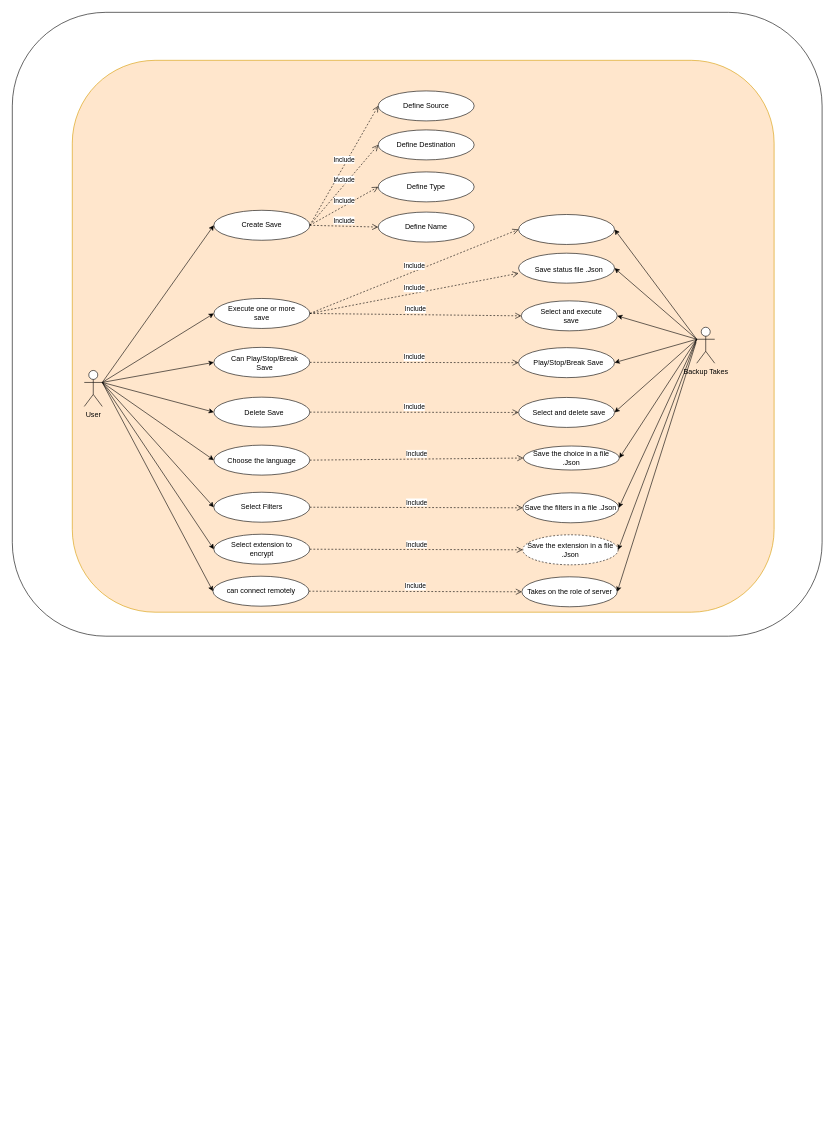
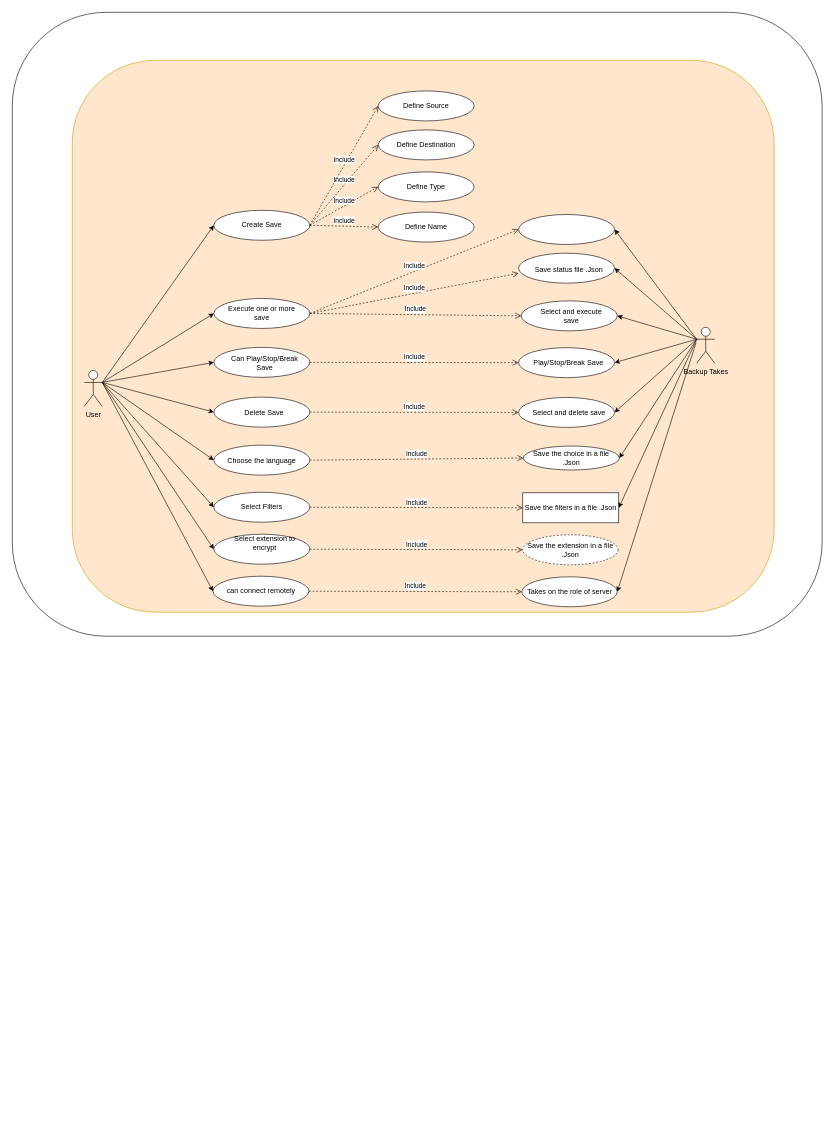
  <mxCell id="0" />
  <mxCell id="1" parent="0" />
  <mxCell id="2" style="edgeStyle=orthogonalEdgeStyle;rounded=0;orthogonalLoop=1;jettySize=auto;html=1;entryX=0.5;entryY=1;entryDx=0;entryDy=0;" parent="1" edge="1"><mxGeometry relative="1" as="geometry"><mxPoint x="820" y="1870" as="sourcePoint" /></mxGeometry></mxCell>
  <mxCell id="3" style="edgeStyle=orthogonalEdgeStyle;rounded=0;orthogonalLoop=1;jettySize=auto;html=1;entryX=0.5;entryY=1;entryDx=0;entryDy=0;" parent="1" edge="1"><mxGeometry relative="1" as="geometry"><mxPoint x="880" y="1660" as="sourcePoint" /></mxGeometry></mxCell>
  <mxCell id="4" value="" style="rounded=1;whiteSpace=wrap;html=1;" vertex="1" parent="1"><mxGeometry x="20" y="20" width="1350" height="1040" as="geometry" /></mxCell>
  <mxCell id="5" value="" style="rounded=1;whiteSpace=wrap;html=1;fillColor=#ffe6cc;strokeColor=#d79b00;" vertex="1" parent="1"><mxGeometry x="120" y="100" width="1170" height="920" as="geometry" /></mxCell>
  <mxCell id="6" value="" style="ellipse;whiteSpace=wrap;html=1;" vertex="1" parent="1"><mxGeometry x="356" y="741.5" width="160" height="50" as="geometry" /></mxCell>
  <mxCell id="7" value="" style="ellipse;whiteSpace=wrap;html=1;" vertex="1" parent="1"><mxGeometry x="864" y="579" width="160" height="50" as="geometry" /></mxCell>
  <mxCell id="8" value="" style="ellipse;whiteSpace=wrap;html=1;" vertex="1" parent="1"><mxGeometry x="864" y="421.5" width="160" height="50" as="geometry" /></mxCell>
  <mxCell id="9" value="Choose the language" style="text;html=1;strokeColor=none;fillColor=none;align=center;verticalAlign=middle;whiteSpace=wrap;rounded=0;" vertex="1" parent="1"><mxGeometry x="376" y="756.5" width="120" height="20" as="geometry" /></mxCell>
  <mxCell id="10" value="" style="ellipse;whiteSpace=wrap;html=1;" vertex="1" parent="1"><mxGeometry x="630" y="353" width="160" height="50" as="geometry" /></mxCell>
  <mxCell id="11" value="" style="ellipse;whiteSpace=wrap;html=1;" vertex="1" parent="1"><mxGeometry x="630" y="286" width="160" height="50" as="geometry" /></mxCell>
  <mxCell id="12" value="" style="ellipse;whiteSpace=wrap;html=1;" vertex="1" parent="1"><mxGeometry x="630" y="216" width="160" height="50" as="geometry" /></mxCell>
  <mxCell id="13" value="" style="ellipse;whiteSpace=wrap;html=1;" vertex="1" parent="1"><mxGeometry x="630" y="151" width="160" height="50" as="geometry" /></mxCell>
  <mxCell id="14" value="Play/Stop/Break Save" style="text;html=1;strokeColor=none;fillColor=none;align=center;verticalAlign=middle;whiteSpace=wrap;rounded=0;" vertex="1" parent="1"><mxGeometry x="884" y="594" width="127" height="20" as="geometry" /></mxCell>
  <mxCell id="15" value="Define Name" style="text;html=1;strokeColor=none;fillColor=none;align=center;verticalAlign=middle;whiteSpace=wrap;rounded=0;" vertex="1" parent="1"><mxGeometry x="660" y="365.5" width="100" height="25" as="geometry" /></mxCell>
  <mxCell id="16" value="Define&amp;nbsp;Type" style="text;html=1;strokeColor=none;fillColor=none;align=center;verticalAlign=middle;whiteSpace=wrap;rounded=0;" vertex="1" parent="1"><mxGeometry x="650" y="301" width="120" height="20" as="geometry" /></mxCell>
  <mxCell id="17" value="Define&amp;nbsp;Source" style="text;html=1;strokeColor=none;fillColor=none;align=center;verticalAlign=middle;whiteSpace=wrap;rounded=0;" vertex="1" parent="1"><mxGeometry x="650" y="166" width="120" height="20" as="geometry" /></mxCell>
  <mxCell id="18" value="Define&amp;nbsp;Destination" style="text;html=1;strokeColor=none;fillColor=none;align=center;verticalAlign=middle;whiteSpace=wrap;rounded=0;" vertex="1" parent="1"><mxGeometry x="650" y="231" width="120" height="20" as="geometry" /></mxCell>
  <mxCell id="19" value="Backup Takes" style="shape=umlActor;verticalLabelPosition=bottom;verticalAlign=top;html=1;outlineConnect=0;" vertex="1" parent="1"><mxGeometry x="1161" y="545" width="30" height="60" as="geometry" /></mxCell>
  <mxCell id="20" value="" style="endArrow=classic;html=1;rounded=0;exitX=0;exitY=0.333;exitDx=0;exitDy=0;exitPerimeter=0;entryX=1;entryY=0.5;entryDx=0;entryDy=0;" edge="1" parent="1" source="19" target="8"><mxGeometry width="50" height="50" relative="1" as="geometry"><mxPoint x="1052" y="517" as="sourcePoint" /><mxPoint x="1024" y="558" as="targetPoint" /></mxGeometry></mxCell>
  <mxCell id="21" value="" style="endArrow=classic;html=1;rounded=0;exitX=0;exitY=0.333;exitDx=0;exitDy=0;exitPerimeter=0;entryX=1;entryY=0.5;entryDx=0;entryDy=0;" edge="1" parent="1" source="19" target="7"><mxGeometry width="50" height="50" relative="1" as="geometry"><mxPoint x="1150" y="575" as="sourcePoint" /><mxPoint x="1019" y="618" as="targetPoint" /></mxGeometry></mxCell>
  <mxCell id="22" value="" style="endArrow=classic;html=1;rounded=0;entryX=0;entryY=0.5;entryDx=0;entryDy=0;exitX=1;exitY=0.333;exitDx=0;exitDy=0;exitPerimeter=0;" edge="1" parent="1" source="32" target="6"><mxGeometry width="50" height="50" relative="1" as="geometry"><mxPoint x="212" y="800" as="sourcePoint" /><mxPoint x="361" y="455" as="targetPoint" /></mxGeometry></mxCell>
  <mxCell id="23" value="" style="ellipse;whiteSpace=wrap;html=1;" vertex="1" parent="1"><mxGeometry x="356" y="350" width="160" height="50" as="geometry" /></mxCell>
  <mxCell id="24" value="" style="ellipse;whiteSpace=wrap;html=1;" vertex="1" parent="1"><mxGeometry x="356" y="578.5" width="160" height="50" as="geometry" /></mxCell>
  <mxCell id="25" value="" style="ellipse;whiteSpace=wrap;html=1;" vertex="1" parent="1"><mxGeometry x="356" y="661.5" width="160" height="50" as="geometry" /></mxCell>
  <mxCell id="26" value="" style="ellipse;whiteSpace=wrap;html=1;" vertex="1" parent="1"><mxGeometry x="864" y="662" width="160" height="50" as="geometry" /></mxCell>
  <mxCell id="27" value="" style="endArrow=classic;html=1;rounded=0;entryX=1;entryY=0.5;entryDx=0;entryDy=0;exitX=0;exitY=0.333;exitDx=0;exitDy=0;exitPerimeter=0;" edge="1" parent="1" source="19" target="26"><mxGeometry width="50" height="50" relative="1" as="geometry"><mxPoint x="1141" y="568" as="sourcePoint" /><mxPoint x="1034" y="580" as="targetPoint" /></mxGeometry></mxCell>
  <mxCell id="28" value="Create Save" style="text;html=1;strokeColor=none;fillColor=none;align=center;verticalAlign=middle;whiteSpace=wrap;rounded=0;" vertex="1" parent="1"><mxGeometry x="371" y="365" width="130" height="20" as="geometry" /></mxCell>
  <mxCell id="29" value="Delete Save" style="text;html=1;strokeColor=none;fillColor=none;align=center;verticalAlign=middle;whiteSpace=wrap;rounded=0;" vertex="1" parent="1"><mxGeometry x="375" y="676.5" width="130" height="20" as="geometry" /></mxCell>
  <mxCell id="30" value="Can Play/Stop/Break Save" style="text;html=1;strokeColor=none;fillColor=none;align=center;verticalAlign=middle;whiteSpace=wrap;rounded=0;" vertex="1" parent="1"><mxGeometry x="376" y="593.5" width="130" height="20" as="geometry" /></mxCell>
  <mxCell id="31" value="Select and delete save" style="text;html=1;strokeColor=none;fillColor=none;align=center;verticalAlign=middle;whiteSpace=wrap;rounded=0;" vertex="1" parent="1"><mxGeometry x="880" y="677" width="137" height="20" as="geometry" /></mxCell>
  <mxCell id="32" value="User" style="shape=umlActor;verticalLabelPosition=bottom;verticalAlign=top;html=1;outlineConnect=0;" vertex="1" parent="1"><mxGeometry x="140" y="617" width="30" height="60" as="geometry" /></mxCell>
  <mxCell id="33" value="Include" style="html=1;verticalAlign=bottom;endArrow=open;dashed=1;endSize=8;rounded=0;exitX=1;exitY=0.5;exitDx=0;exitDy=0;entryX=0;entryY=0.5;entryDx=0;entryDy=0;" edge="1" parent="1" source="24" target="7"><mxGeometry relative="1" as="geometry"><mxPoint x="611" y="698" as="sourcePoint" /><mxPoint x="685" y="580" as="targetPoint" /></mxGeometry></mxCell>
  <mxCell id="34" value="Include" style="html=1;verticalAlign=bottom;endArrow=open;dashed=1;endSize=8;rounded=0;exitX=1;exitY=0.5;exitDx=0;exitDy=0;entryX=0;entryY=0.5;entryDx=0;entryDy=0;" edge="1" parent="1" source="25" target="26"><mxGeometry relative="1" as="geometry"><mxPoint x="541" y="734" as="sourcePoint" /><mxPoint x="894" y="734" as="targetPoint" /></mxGeometry></mxCell>
  <mxCell id="35" value="" style="endArrow=classic;html=1;rounded=0;entryX=0;entryY=0.5;entryDx=0;entryDy=0;exitX=1;exitY=0.333;exitDx=0;exitDy=0;exitPerimeter=0;" edge="1" parent="1" source="32" target="25"><mxGeometry width="50" height="50" relative="1" as="geometry"><mxPoint x="171" y="647" as="sourcePoint" /><mxPoint x="361" y="815" as="targetPoint" /></mxGeometry></mxCell>
  <mxCell id="36" value="" style="endArrow=classic;html=1;rounded=0;entryX=0;entryY=0.5;entryDx=0;entryDy=0;exitX=1;exitY=0.333;exitDx=0;exitDy=0;exitPerimeter=0;" edge="1" parent="1" source="32" target="24"><mxGeometry width="50" height="50" relative="1" as="geometry"><mxPoint x="180" y="647" as="sourcePoint" /><mxPoint x="361" y="735" as="targetPoint" /></mxGeometry></mxCell>
  <mxCell id="37" value="" style="endArrow=classic;html=1;rounded=0;entryX=0;entryY=0.5;entryDx=0;entryDy=0;exitX=1;exitY=0.333;exitDx=0;exitDy=0;exitPerimeter=0;" edge="1" parent="1" source="32" target="23"><mxGeometry width="50" height="50" relative="1" as="geometry"><mxPoint x="180" y="647" as="sourcePoint" /><mxPoint x="361" y="652" as="targetPoint" /></mxGeometry></mxCell>
  <mxCell id="38" value="" style="ellipse;whiteSpace=wrap;html=1;" vertex="1" parent="1"><mxGeometry x="356" y="497" width="160" height="50" as="geometry" /></mxCell>
  <mxCell id="39" value="" style="endArrow=classic;html=1;rounded=0;entryX=0;entryY=0.5;entryDx=0;entryDy=0;exitX=1;exitY=0.333;exitDx=0;exitDy=0;exitPerimeter=0;" edge="1" parent="1" source="32" target="38"><mxGeometry width="50" height="50" relative="1" as="geometry"><mxPoint x="180" y="647" as="sourcePoint" /><mxPoint x="366" y="718.5" as="targetPoint" /></mxGeometry></mxCell>
  <mxCell id="40" value="Execute one or more save" style="text;html=1;strokeColor=none;fillColor=none;align=center;verticalAlign=middle;whiteSpace=wrap;rounded=0;" vertex="1" parent="1"><mxGeometry x="371" y="512" width="130" height="20" as="geometry" /></mxCell>
  <mxCell id="41" value="" style="ellipse;whiteSpace=wrap;html=1;" vertex="1" parent="1"><mxGeometry x="868.5" y="501" width="160" height="50" as="geometry" /></mxCell>
  <mxCell id="42" value="" style="endArrow=classic;html=1;rounded=0;exitX=0;exitY=0.333;exitDx=0;exitDy=0;exitPerimeter=0;entryX=1;entryY=0.5;entryDx=0;entryDy=0;" edge="1" parent="1" source="19" target="41"><mxGeometry width="50" height="50" relative="1" as="geometry"><mxPoint x="1161" y="487.5" as="sourcePoint" /><mxPoint x="1024" y="480.5" as="targetPoint" /></mxGeometry></mxCell>
  <mxCell id="43" value="" style="ellipse;whiteSpace=wrap;html=1;" vertex="1" parent="1"><mxGeometry x="864" y="357" width="160" height="50" as="geometry" /></mxCell>
  <mxCell id="44" value="Save status file .Json" style="text;html=1;strokeColor=none;fillColor=none;align=center;verticalAlign=middle;whiteSpace=wrap;rounded=0;" vertex="1" parent="1"><mxGeometry x="882.5" y="440" width="130" height="20" as="geometry" /></mxCell>
  <mxCell id="45" value="" style="endArrow=classic;html=1;rounded=0;exitX=0;exitY=0.333;exitDx=0;exitDy=0;exitPerimeter=0;entryX=1;entryY=0.5;entryDx=0;entryDy=0;" edge="1" parent="1" source="19" target="43"><mxGeometry width="50" height="50" relative="1" as="geometry"><mxPoint x="1161" y="419.5" as="sourcePoint" /><mxPoint x="1024" y="412.5" as="targetPoint" /></mxGeometry></mxCell>
  <mxCell id="46" value="Include" style="html=1;verticalAlign=bottom;endArrow=open;dashed=1;endSize=8;rounded=0;exitX=1;exitY=0.5;exitDx=0;exitDy=0;entryX=0;entryY=0.5;entryDx=0;entryDy=0;" edge="1" parent="1" source="38" target="41"><mxGeometry relative="1" as="geometry"><mxPoint x="526" y="637" as="sourcePoint" /><mxPoint x="874" y="640.5" as="targetPoint" /></mxGeometry></mxCell>
  <mxCell id="47" value="Select and execute save" style="text;html=1;strokeColor=none;fillColor=none;align=center;verticalAlign=middle;whiteSpace=wrap;rounded=0;" vertex="1" parent="1"><mxGeometry x="887" y="516" width="130" height="20" as="geometry" /></mxCell>
  <mxCell id="48" value="Include" style="html=1;verticalAlign=bottom;endArrow=open;dashed=1;endSize=8;rounded=0;exitX=1;exitY=0.5;exitDx=0;exitDy=0;entryX=0;entryY=0.67;entryDx=0;entryDy=0;entryPerimeter=0;" edge="1" parent="1" source="38" target="8"><mxGeometry relative="1" as="geometry"><mxPoint x="526" y="637" as="sourcePoint" /><mxPoint x="1123" y="800" as="targetPoint" /></mxGeometry></mxCell>
  <mxCell id="49" value="Include" style="html=1;verticalAlign=bottom;endArrow=open;dashed=1;endSize=8;rounded=0;exitX=1;exitY=0.5;exitDx=0;exitDy=0;entryX=0;entryY=0.5;entryDx=0;entryDy=0;" edge="1" parent="1" source="38" target="43"><mxGeometry relative="1" as="geometry"><mxPoint x="526" y="637" as="sourcePoint" /><mxPoint x="874" y="568" as="targetPoint" /></mxGeometry></mxCell>
  <mxCell id="50" value="Include" style="html=1;verticalAlign=bottom;endArrow=open;dashed=1;endSize=8;rounded=0;exitX=1;exitY=0.5;exitDx=0;exitDy=0;entryX=0;entryY=0.5;entryDx=0;entryDy=0;" edge="1" parent="1" source="23" target="10"><mxGeometry relative="1" as="geometry"><mxPoint x="526" y="637" as="sourcePoint" /><mxPoint x="874" y="495" as="targetPoint" /></mxGeometry></mxCell>
  <mxCell id="51" value="Include" style="html=1;verticalAlign=bottom;endArrow=open;dashed=1;endSize=8;rounded=0;exitX=1;exitY=0.5;exitDx=0;exitDy=0;entryX=0;entryY=0.5;entryDx=0;entryDy=0;" edge="1" parent="1" source="23" target="11"><mxGeometry relative="1" as="geometry"><mxPoint x="526" y="385" as="sourcePoint" /><mxPoint x="640" y="472" as="targetPoint" /></mxGeometry></mxCell>
  <mxCell id="52" value="Include" style="html=1;verticalAlign=bottom;endArrow=open;dashed=1;endSize=8;rounded=0;exitX=1;exitY=0.5;exitDx=0;exitDy=0;entryX=0;entryY=0.5;entryDx=0;entryDy=0;" edge="1" parent="1" source="23" target="12"><mxGeometry relative="1" as="geometry"><mxPoint x="526" y="385" as="sourcePoint" /><mxPoint x="640" y="405" as="targetPoint" /></mxGeometry></mxCell>
  <mxCell id="53" value="Include" style="html=1;verticalAlign=bottom;endArrow=open;dashed=1;endSize=8;rounded=0;exitX=1;exitY=0.5;exitDx=0;exitDy=0;entryX=0;entryY=0.5;entryDx=0;entryDy=0;" edge="1" parent="1" source="23" target="13"><mxGeometry relative="1" as="geometry"><mxPoint x="526" y="385" as="sourcePoint" /><mxPoint x="640" y="335" as="targetPoint" /></mxGeometry></mxCell>
  <mxCell id="54" value="Include" style="html=1;verticalAlign=bottom;endArrow=open;dashed=1;endSize=8;rounded=0;exitX=1;exitY=0.5;exitDx=0;exitDy=0;entryX=0;entryY=0.5;entryDx=0;entryDy=0;" edge="1" parent="1" source="6" target="55"><mxGeometry relative="1" as="geometry"><mxPoint x="516" y="872.5" as="sourcePoint" /><mxPoint x="864" y="870.5" as="targetPoint" /></mxGeometry></mxCell>
  <mxCell id="55" value="Save the choice in a file .Json" style="ellipse;whiteSpace=wrap;html=1;" vertex="1" parent="1"><mxGeometry x="872" y="743" width="160" height="40" as="geometry" /></mxCell>
  <mxCell id="56" value="" style="endArrow=classic;html=1;rounded=0;entryX=1;entryY=0.5;entryDx=0;entryDy=0;exitX=0;exitY=0.333;exitDx=0;exitDy=0;exitPerimeter=0;" edge="1" parent="1" source="19" target="55"><mxGeometry width="50" height="50" relative="1" as="geometry"><mxPoint x="1161" y="558" as="sourcePoint" /><mxPoint x="1034" y="728" as="targetPoint" /></mxGeometry></mxCell>
  <mxCell id="57" value="" style="endArrow=classic;html=1;rounded=0;exitX=1;exitY=0.333;exitDx=0;exitDy=0;exitPerimeter=0;entryX=0;entryY=0.5;entryDx=0;entryDy=0;" edge="1" parent="1" source="32" target="58"><mxGeometry width="50" height="50" relative="1" as="geometry"><mxPoint x="180" y="647" as="sourcePoint" /><mxPoint x="340" y="840" as="targetPoint" /></mxGeometry></mxCell>
  <mxCell id="58" value="" style="ellipse;whiteSpace=wrap;html=1;" vertex="1" parent="1"><mxGeometry x="356" y="820" width="160" height="50" as="geometry" /></mxCell>
  <mxCell id="59" value="Select&amp;nbsp;Filters" style="text;html=1;strokeColor=none;fillColor=none;align=center;verticalAlign=middle;whiteSpace=wrap;rounded=0;" vertex="1" parent="1"><mxGeometry x="376" y="835" width="120" height="20" as="geometry" /></mxCell>
  <mxCell id="60" value="Include" style="html=1;verticalAlign=bottom;endArrow=open;dashed=1;endSize=8;rounded=0;exitX=1;exitY=0.5;exitDx=0;exitDy=0;entryX=0;entryY=0.5;entryDx=0;entryDy=0;" edge="1" parent="1" source="58" target="61"><mxGeometry relative="1" as="geometry"><mxPoint x="570" y="855" as="sourcePoint" /><mxPoint x="850" y="850" as="targetPoint" /></mxGeometry></mxCell>
- <mxCell id="61" value="Save the filters in a file .Json" style="ellipse;whiteSpace=wrap;html=1;" vertex="1" parent="1"><mxGeometry x="871" y="821" width="160" height="50" as="geometry" /></mxCell>
+ <mxCell id="61" value="Save the filters in a file .Json" style="whiteSpace=wrap;html=1;rounded=0;" vertex="1" parent="1"><mxGeometry x="871" y="821" width="160" height="50" as="geometry" /></mxCell>
  <mxCell id="62" value="" style="endArrow=classic;html=1;rounded=0;entryX=1;entryY=0.5;entryDx=0;entryDy=0;exitX=0;exitY=0.333;exitDx=0;exitDy=0;exitPerimeter=0;" edge="1" parent="1" source="19" target="61"><mxGeometry width="50" height="50" relative="1" as="geometry"><mxPoint x="1160" y="560" as="sourcePoint" /><mxPoint x="1042" y="778" as="targetPoint" /></mxGeometry></mxCell>
  <mxCell id="63" value="" style="ellipse;whiteSpace=wrap;html=1;" vertex="1" parent="1"><mxGeometry x="356" y="890" width="160" height="50" as="geometry" /></mxCell>
- <mxCell id="64" value="Select extension to encrypt" style="text;html=1;strokeColor=none;fillColor=none;align=center;verticalAlign=middle;whiteSpace=wrap;rounded=0;" vertex="1" parent="1"><mxGeometry x="376" y="905" width="120" height="20" as="geometry" /></mxCell>
+ <mxCell id="64" value="Select extension to encrypt" style="text;html=1;strokeColor=none;fillColor=none;align=center;verticalAlign=middle;whiteSpace=wrap;rounded=0;" vertex="1" parent="1"><mxGeometry x="381" y="895" width="120" height="20" as="geometry" /></mxCell>
  <mxCell id="65" value="Include" style="html=1;verticalAlign=bottom;endArrow=open;dashed=1;endSize=8;rounded=0;exitX=1;exitY=0.5;exitDx=0;exitDy=0;entryX=0;entryY=0.5;entryDx=0;entryDy=0;" edge="1" parent="1" source="63" target="66"><mxGeometry relative="1" as="geometry"><mxPoint x="570" y="925" as="sourcePoint" /><mxPoint x="850" y="920" as="targetPoint" /></mxGeometry></mxCell>
  <mxCell id="66" value="Save the extension in a file .Json" style="ellipse;whiteSpace=wrap;html=1;dashed=1;" vertex="1" parent="1"><mxGeometry x="871" y="891" width="159" height="50" as="geometry" /></mxCell>
  <mxCell id="67" value="" style="endArrow=classic;html=1;rounded=0;entryX=0;entryY=0.5;entryDx=0;entryDy=0;exitX=1;exitY=0.333;exitDx=0;exitDy=0;exitPerimeter=0;" edge="1" parent="1" source="32" target="63"><mxGeometry width="50" height="50" relative="1" as="geometry"><mxPoint x="170" y="630" as="sourcePoint" /><mxPoint x="366" y="855" as="targetPoint" /></mxGeometry></mxCell>
- <mxCell id="68" value="" style="endArrow=classic;html=1;rounded=0;entryX=1;entryY=0.5;entryDx=0;entryDy=0;exitX=0;exitY=0.333;exitDx=0;exitDy=0;exitPerimeter=0;" edge="1" parent="1" source="19" target="66"><mxGeometry width="50" height="50" relative="1" as="geometry"><mxPoint x="1170" y="570" as="sourcePoint" /><mxPoint x="1041" y="856" as="targetPoint" /></mxGeometry></mxCell>
  <mxCell id="69" value="" style="ellipse;whiteSpace=wrap;html=1;" vertex="1" parent="1"><mxGeometry x="354.5" y="960" width="160" height="50" as="geometry" /></mxCell>
  <mxCell id="70" value="can connect remotely" style="text;html=1;strokeColor=none;fillColor=none;align=center;verticalAlign=middle;whiteSpace=wrap;rounded=0;" vertex="1" parent="1"><mxGeometry x="374.5" y="975" width="120" height="20" as="geometry" /></mxCell>
  <mxCell id="71" value="Include" style="html=1;verticalAlign=bottom;endArrow=open;dashed=1;endSize=8;rounded=0;exitX=1;exitY=0.5;exitDx=0;exitDy=0;entryX=0;entryY=0.5;entryDx=0;entryDy=0;" edge="1" parent="1" source="69" target="72"><mxGeometry relative="1" as="geometry"><mxPoint x="568.5" y="995" as="sourcePoint" /><mxPoint x="848.5" y="990" as="targetPoint" /></mxGeometry></mxCell>
  <mxCell id="72" value="Takes on the role of server" style="ellipse;whiteSpace=wrap;html=1;" vertex="1" parent="1"><mxGeometry x="869.5" y="961" width="159" height="50" as="geometry" /></mxCell>
  <mxCell id="73" value="" style="endArrow=classic;html=1;rounded=0;entryX=0;entryY=0.5;entryDx=0;entryDy=0;exitX=1;exitY=0.333;exitDx=0;exitDy=0;exitPerimeter=0;" edge="1" parent="1" source="32" target="69"><mxGeometry width="50" height="50" relative="1" as="geometry"><mxPoint x="180" y="647" as="sourcePoint" /><mxPoint x="366" y="925" as="targetPoint" /></mxGeometry></mxCell>
  <mxCell id="74" value="" style="endArrow=classic;html=1;rounded=0;entryX=1;entryY=0.5;entryDx=0;entryDy=0;" edge="1" parent="1" target="72"><mxGeometry width="50" height="50" relative="1" as="geometry"><mxPoint x="1160" y="570" as="sourcePoint" /><mxPoint x="1040" y="926" as="targetPoint" /></mxGeometry></mxCell>
